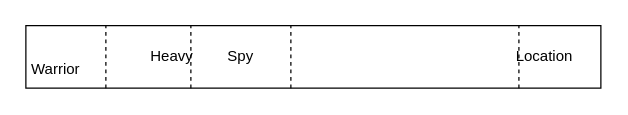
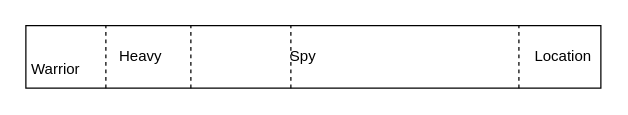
  <mxCell id="0" />
  <mxCell id="1" parent="0" />
  <mxCell id="2" value="" style="rounded=0;whiteSpace=wrap;html=1;" vertex="1" parent="1"><mxGeometry x="20" y="20" width="460" height="50" as="geometry" /></mxCell>
  <mxCell id="3" value="" style="endArrow=none;dashed=1;html=1;" edge="1" parent="1"><mxGeometry width="50" height="50" relative="1" as="geometry"><mxPoint x="84" y="70" as="sourcePoint" /><mxPoint x="84" y="20" as="targetPoint" /></mxGeometry></mxCell>
  <mxCell id="4" value="Warrior" style="text;html=1;strokeColor=none;fillColor=none;align=center;verticalAlign=middle;whiteSpace=wrap;rounded=0;" vertex="1" parent="1"><mxGeometry x="24" y="45" width="40" height="20" as="geometry" /></mxCell>
  <mxCell id="5" value="" style="endArrow=none;dashed=1;html=1;" edge="1" parent="1"><mxGeometry width="50" height="50" relative="1" as="geometry"><mxPoint x="152" y="70" as="sourcePoint" /><mxPoint x="152" y="20" as="targetPoint" /></mxGeometry></mxCell>
- <mxCell id="6" value="Heavy" style="text;html=1;strokeColor=none;fillColor=none;align=center;verticalAlign=middle;whiteSpace=wrap;rounded=0;" vertex="1" parent="1"><mxGeometry x="117" y="35" width="40" height="20" as="geometry" /></mxCell>
+ <mxCell id="6" value="Heavy" style="text;html=1;strokeColor=none;fillColor=none;align=center;verticalAlign=middle;whiteSpace=wrap;rounded=0;" vertex="1" parent="1"><mxGeometry x="92" y="35" width="40" height="20" as="geometry" /></mxCell>
  <mxCell id="7" value="" style="endArrow=none;dashed=1;html=1;" edge="1" parent="1"><mxGeometry width="50" height="50" relative="1" as="geometry"><mxPoint x="232" y="70" as="sourcePoint" /><mxPoint x="232" y="20" as="targetPoint" /></mxGeometry></mxCell>
- <mxCell id="8" value="Spy" style="text;html=1;strokeColor=none;fillColor=none;align=center;verticalAlign=middle;whiteSpace=wrap;rounded=0;" vertex="1" parent="1"><mxGeometry x="172" y="35" width="40" height="20" as="geometry" /></mxCell>
+ <mxCell id="8" value="Spy" style="text;html=1;strokeColor=none;fillColor=none;align=center;verticalAlign=middle;whiteSpace=wrap;rounded=0;" vertex="1" parent="1"><mxGeometry x="222" y="35" width="40" height="20" as="geometry" /></mxCell>
  <mxCell id="9" value="" style="endArrow=none;dashed=1;html=1;" edge="1" parent="1"><mxGeometry width="50" height="50" relative="1" as="geometry"><mxPoint x="414.43" y="70" as="sourcePoint" /><mxPoint x="414.43" y="20" as="targetPoint" /></mxGeometry></mxCell>
- <mxCell id="10" value="Location" style="text;html=1;strokeColor=none;fillColor=none;align=center;verticalAlign=middle;whiteSpace=wrap;rounded=0;" vertex="1" parent="1"><mxGeometry x="415" y="35" width="40" height="20" as="geometry" /></mxCell>
+ <mxCell id="10" value="Location" style="text;html=1;strokeColor=none;fillColor=none;align=center;verticalAlign=middle;whiteSpace=wrap;rounded=0;" vertex="1" parent="1"><mxGeometry x="430" y="35" width="40" height="20" as="geometry" /></mxCell>
